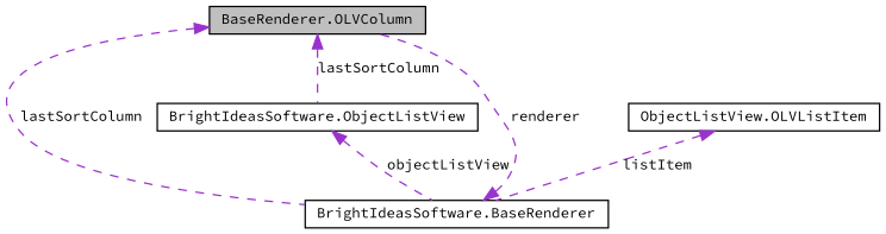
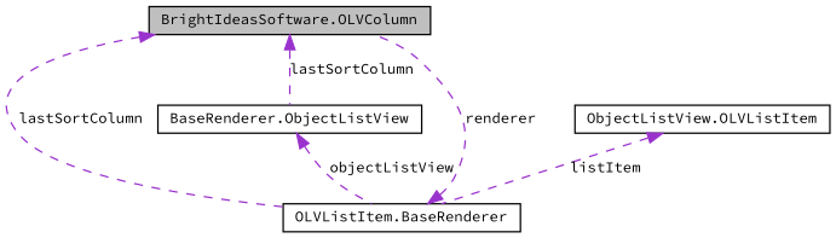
  digraph {
    fontname="Source Code Pro"
    node [color=black fillcolor=white fontname="Source Code Pro" fontsize=10 shape=record style=filled]
    edge [color=darkorchid3 dir=back fontname="Source Code Pro" fontsize=10 labelfontname="FreeSans.ttf" labelfontsize=10 style=dashed]
-   n1 [fillcolor=grey75 fontcolor=black height=0.2 label="BaseRenderer.OLVColumn" width=0.4]
-   n2 [height=0.2 label="BrightIdeasSoftware.BaseRenderer" width=0.4]
-   n3 [height=0.2 label="BrightIdeasSoftware.ObjectListView" width=0.4]
+   n1 [fillcolor=grey75 fontcolor=black height=0.2 label="BrightIdeasSoftware.OLVColumn" width=0.4]
+   n2 [height=0.2 label="OLVListItem.BaseRenderer" width=0.4]
+   n3 [height=0.2 label="BaseRenderer.ObjectListView" width=0.4]
    n4 [height=0.2 label="ObjectListView.OLVListItem" width=0.4]
    n1 -> n2 [label=lastSortColumn]
    n1 -> n3 [label=lastSortColumn]
    n2 -> n1 [label=renderer]
    n3 -> n2 [label=objectListView]
    n4 -> n2 [label=listItem]
  }
